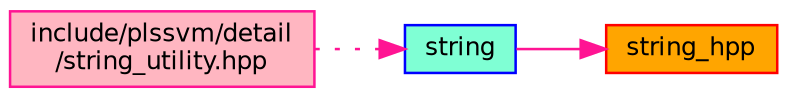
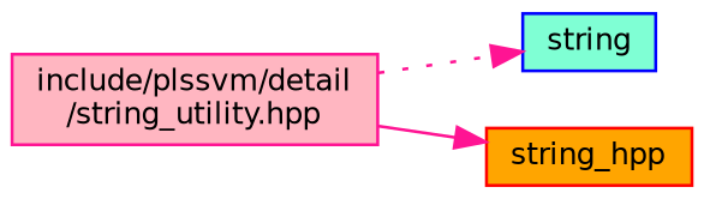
  digraph {
    rankdir=LR
    node [fontname=Helvetica fontsize=10 shape=record style=filled]
    edge [color=deeppink fontname=Helvetica fontsize=10 labelfontname=Helvetica labelfontsize=10]
    n1 [color=deeppink fillcolor=lightpink fontcolor=black height=0.2 label="include/plssvm/detail\l/string_utility.hpp" width=0.4]
    n2 [color=blue fillcolor=aquamarine height=0.2 label=string width=0.4]
    n3 [color=red fillcolor=orange height=0.2 label=string_hpp width=0.4]
    n1 -> n2 [style=dotted]
-   n2 -> n3 [style=solid]
+   n1 -> n3 [style=solid]
  }
